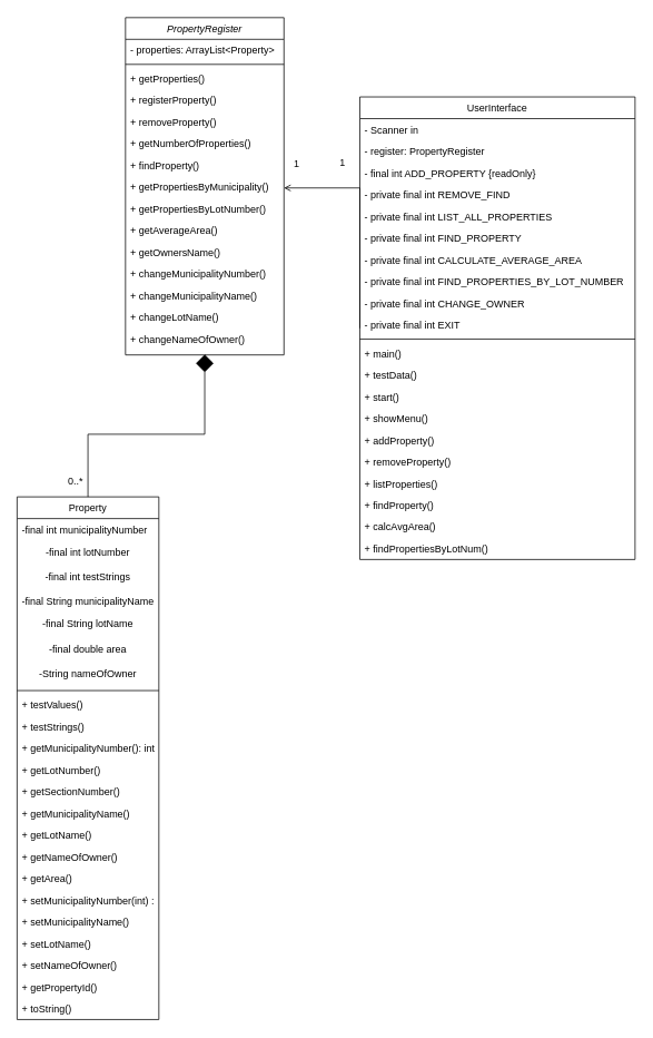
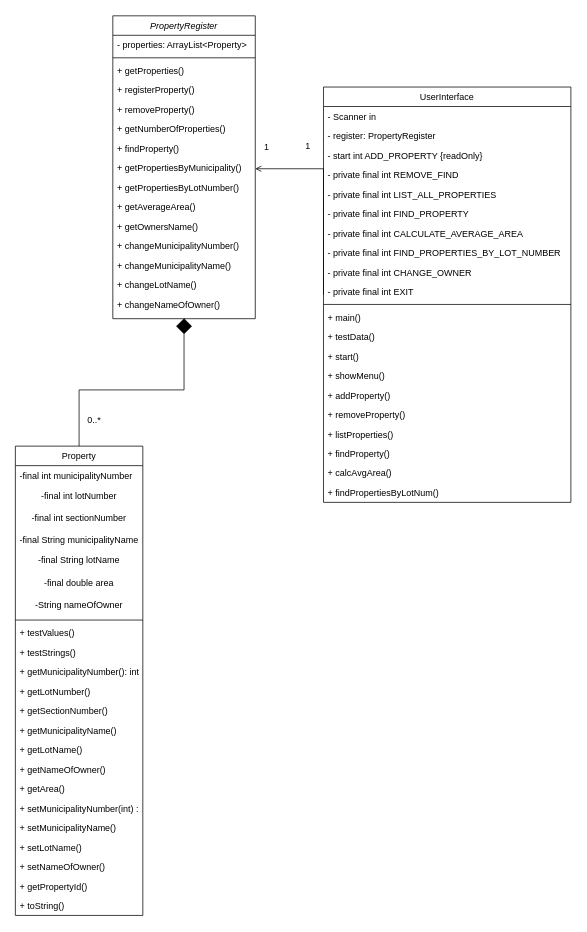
  <mxCell id="0" />
  <mxCell id="1" parent="0" />
  <mxCell id="2" value="PropertyRegister" style="swimlane;fontStyle=2;align=center;verticalAlign=top;childLayout=stackLayout;horizontal=1;startSize=26;horizontalStack=0;resizeParent=1;resizeLast=0;collapsible=1;marginBottom=0;rounded=0;shadow=0;strokeWidth=1;" parent="1" vertex="1"><mxGeometry x="150" y="20" width="190" height="404" as="geometry"><mxRectangle x="230" y="140" width="160" height="26" as="alternateBounds" /></mxGeometry></mxCell>
  <mxCell id="3" value="- properties: ArrayList&lt;Property&gt;" style="text;align=left;verticalAlign=top;spacingLeft=4;spacingRight=4;overflow=hidden;rotatable=0;points=[[0,0.5],[1,0.5]];portConstraint=eastwest;" parent="2" vertex="1"><mxGeometry y="26" width="190" height="26" as="geometry" /></mxCell>
  <mxCell id="4" value="" style="line;html=1;strokeWidth=1;align=left;verticalAlign=middle;spacingTop=-1;spacingLeft=3;spacingRight=3;rotatable=0;labelPosition=right;points=[];portConstraint=eastwest;" parent="2" vertex="1"><mxGeometry y="52" width="190" height="8" as="geometry" /></mxCell>
  <mxCell id="5" value="+ getProperties()" style="text;align=left;verticalAlign=top;spacingLeft=4;spacingRight=4;overflow=hidden;rotatable=0;points=[[0,0.5],[1,0.5]];portConstraint=eastwest;" parent="2" vertex="1"><mxGeometry y="60" width="190" height="26" as="geometry" /></mxCell>
  <mxCell id="6" value="+ registerProperty()" style="text;align=left;verticalAlign=top;spacingLeft=4;spacingRight=4;overflow=hidden;rotatable=0;points=[[0,0.5],[1,0.5]];portConstraint=eastwest;" parent="2" vertex="1"><mxGeometry y="86" width="190" height="26" as="geometry" /></mxCell>
  <mxCell id="7" value="+ removeProperty()" style="text;align=left;verticalAlign=top;spacingLeft=4;spacingRight=4;overflow=hidden;rotatable=0;points=[[0,0.5],[1,0.5]];portConstraint=eastwest;" parent="2" vertex="1"><mxGeometry y="112" width="190" height="26" as="geometry" /></mxCell>
  <mxCell id="8" value="+ getNumberOfProperties()" style="text;align=left;verticalAlign=top;spacingLeft=4;spacingRight=4;overflow=hidden;rotatable=0;points=[[0,0.5],[1,0.5]];portConstraint=eastwest;" parent="2" vertex="1"><mxGeometry y="138" width="190" height="26" as="geometry" /></mxCell>
  <mxCell id="9" value="+ findProperty()" style="text;align=left;verticalAlign=top;spacingLeft=4;spacingRight=4;overflow=hidden;rotatable=0;points=[[0,0.5],[1,0.5]];portConstraint=eastwest;" parent="2" vertex="1"><mxGeometry y="164" width="190" height="26" as="geometry" /></mxCell>
  <mxCell id="10" value="+ getPropertiesByMunicipality()" style="text;align=left;verticalAlign=top;spacingLeft=4;spacingRight=4;overflow=hidden;rotatable=0;points=[[0,0.5],[1,0.5]];portConstraint=eastwest;" parent="2" vertex="1"><mxGeometry y="190" width="190" height="26" as="geometry" /></mxCell>
  <mxCell id="11" value="+ getPropertiesByLotNumber()" style="text;align=left;verticalAlign=top;spacingLeft=4;spacingRight=4;overflow=hidden;rotatable=0;points=[[0,0.5],[1,0.5]];portConstraint=eastwest;" parent="2" vertex="1"><mxGeometry y="216" width="190" height="26" as="geometry" /></mxCell>
  <mxCell id="12" value="+ getAverageArea()" style="text;align=left;verticalAlign=top;spacingLeft=4;spacingRight=4;overflow=hidden;rotatable=0;points=[[0,0.5],[1,0.5]];portConstraint=eastwest;" parent="2" vertex="1"><mxGeometry y="242" width="190" height="26" as="geometry" /></mxCell>
  <mxCell id="13" value="+ getOwnersName()" style="text;align=left;verticalAlign=top;spacingLeft=4;spacingRight=4;overflow=hidden;rotatable=0;points=[[0,0.5],[1,0.5]];portConstraint=eastwest;" parent="2" vertex="1"><mxGeometry y="268" width="190" height="26" as="geometry" /></mxCell>
  <mxCell id="14" value="+ changeMunicipalityNumber()" style="text;align=left;verticalAlign=top;spacingLeft=4;spacingRight=4;overflow=hidden;rotatable=0;points=[[0,0.5],[1,0.5]];portConstraint=eastwest;" parent="2" vertex="1"><mxGeometry y="294" width="190" height="26" as="geometry" /></mxCell>
  <mxCell id="15" value="+ changeMunicipalityName()" style="text;align=left;verticalAlign=top;spacingLeft=4;spacingRight=4;overflow=hidden;rotatable=0;points=[[0,0.5],[1,0.5]];portConstraint=eastwest;" parent="2" vertex="1"><mxGeometry y="320" width="190" height="26" as="geometry" /></mxCell>
  <mxCell id="16" value="+ changeLotName()" style="text;align=left;verticalAlign=top;spacingLeft=4;spacingRight=4;overflow=hidden;rotatable=0;points=[[0,0.5],[1,0.5]];portConstraint=eastwest;" parent="2" vertex="1"><mxGeometry y="346" width="190" height="26" as="geometry" /></mxCell>
  <mxCell id="17" value="+ changeNameOfOwner()" style="text;align=left;verticalAlign=top;spacingLeft=4;spacingRight=4;overflow=hidden;rotatable=0;points=[[0,0.5],[1,0.5]];portConstraint=eastwest;" parent="2" vertex="1"><mxGeometry y="372" width="190" height="26" as="geometry" /></mxCell>
  <mxCell id="18" value="Property" style="swimlane;fontStyle=0;align=center;verticalAlign=top;childLayout=stackLayout;horizontal=1;startSize=26;horizontalStack=0;resizeParent=1;resizeLast=0;collapsible=1;marginBottom=0;rounded=0;shadow=0;strokeWidth=1;" parent="1" vertex="1"><mxGeometry x="20" y="594" width="170" height="626" as="geometry"><mxRectangle x="130" y="380" width="160" height="26" as="alternateBounds" /></mxGeometry></mxCell>
  <mxCell id="19" value="-final int municipalityNumber" style="text;align=left;verticalAlign=top;spacingLeft=4;spacingRight=4;overflow=hidden;rotatable=0;points=[[0,0.5],[1,0.5]];portConstraint=eastwest;" parent="18" vertex="1"><mxGeometry y="26" width="170" height="26" as="geometry" /></mxCell>
  <mxCell id="20" value="-final int lotNumber" style="text;strokeColor=none;fillColor=none;html=1;align=center;verticalAlign=middle;whiteSpace=wrap;rounded=0;hachureGap=4;" parent="18" vertex="1"><mxGeometry y="52" width="170" height="30" as="geometry" /></mxCell>
- <mxCell id="21" value="-final int testStrings" style="text;strokeColor=none;fillColor=none;html=1;align=center;verticalAlign=middle;whiteSpace=wrap;rounded=0;hachureGap=4;" parent="18" vertex="1"><mxGeometry y="82" width="170" height="30" as="geometry" /></mxCell>
+ <mxCell id="21" value="-final int sectionNumber" style="text;strokeColor=none;fillColor=none;html=1;align=center;verticalAlign=middle;whiteSpace=wrap;rounded=0;hachureGap=4;" parent="18" vertex="1"><mxGeometry y="82" width="170" height="30" as="geometry" /></mxCell>
  <mxCell id="22" value="-final String municipalityName" style="text;align=left;verticalAlign=top;spacingLeft=4;spacingRight=4;overflow=hidden;rotatable=0;points=[[0,0.5],[1,0.5]];portConstraint=eastwest;rounded=0;shadow=0;html=0;" parent="18" vertex="1"><mxGeometry y="112" width="170" height="26" as="geometry" /></mxCell>
  <mxCell id="23" value="-final String lotName" style="text;strokeColor=none;fillColor=none;html=1;align=center;verticalAlign=middle;whiteSpace=wrap;rounded=0;hachureGap=4;" parent="18" vertex="1"><mxGeometry y="138" width="170" height="30" as="geometry" /></mxCell>
  <mxCell id="24" value="-final double area" style="text;strokeColor=none;fillColor=none;html=1;align=center;verticalAlign=middle;whiteSpace=wrap;rounded=0;hachureGap=4;" parent="18" vertex="1"><mxGeometry y="168" width="170" height="30" as="geometry" /></mxCell>
  <mxCell id="25" value="-String nameOfOwner" style="text;strokeColor=none;fillColor=none;html=1;align=center;verticalAlign=middle;whiteSpace=wrap;rounded=0;hachureGap=4;" parent="18" vertex="1"><mxGeometry y="198" width="170" height="30" as="geometry" /></mxCell>
  <mxCell id="26" value="" style="line;html=1;strokeWidth=1;align=left;verticalAlign=middle;spacingTop=-1;spacingLeft=3;spacingRight=3;rotatable=0;labelPosition=right;points=[];portConstraint=eastwest;" parent="18" vertex="1"><mxGeometry y="228" width="170" height="8" as="geometry" /></mxCell>
  <mxCell id="27" value="+ testValues()" style="text;align=left;verticalAlign=top;spacingLeft=4;spacingRight=4;overflow=hidden;rotatable=0;points=[[0,0.5],[1,0.5]];portConstraint=eastwest;" parent="18" vertex="1"><mxGeometry y="236" width="170" height="26" as="geometry" /></mxCell>
  <mxCell id="28" value="+ testStrings()" style="text;align=left;verticalAlign=top;spacingLeft=4;spacingRight=4;overflow=hidden;rotatable=0;points=[[0,0.5],[1,0.5]];portConstraint=eastwest;" parent="18" vertex="1"><mxGeometry y="262" width="170" height="26" as="geometry" /></mxCell>
  <mxCell id="29" value="+ getMunicipalityNumber(): int" style="text;align=left;verticalAlign=top;spacingLeft=4;spacingRight=4;overflow=hidden;rotatable=0;points=[[0,0.5],[1,0.5]];portConstraint=eastwest;" parent="18" vertex="1"><mxGeometry y="288" width="170" height="26" as="geometry" /></mxCell>
  <mxCell id="30" value="+ getLotNumber()" style="text;align=left;verticalAlign=top;spacingLeft=4;spacingRight=4;overflow=hidden;rotatable=0;points=[[0,0.5],[1,0.5]];portConstraint=eastwest;" parent="18" vertex="1"><mxGeometry y="314" width="170" height="26" as="geometry" /></mxCell>
  <mxCell id="31" value="+ getSectionNumber()" style="text;align=left;verticalAlign=top;spacingLeft=4;spacingRight=4;overflow=hidden;rotatable=0;points=[[0,0.5],[1,0.5]];portConstraint=eastwest;" parent="18" vertex="1"><mxGeometry y="340" width="170" height="26" as="geometry" /></mxCell>
  <mxCell id="32" value="+ getMunicipalityName()" style="text;align=left;verticalAlign=top;spacingLeft=4;spacingRight=4;overflow=hidden;rotatable=0;points=[[0,0.5],[1,0.5]];portConstraint=eastwest;" parent="18" vertex="1"><mxGeometry y="366" width="170" height="26" as="geometry" /></mxCell>
  <mxCell id="33" value="+ getLotName()" style="text;align=left;verticalAlign=top;spacingLeft=4;spacingRight=4;overflow=hidden;rotatable=0;points=[[0,0.5],[1,0.5]];portConstraint=eastwest;" parent="18" vertex="1"><mxGeometry y="392" width="170" height="26" as="geometry" /></mxCell>
  <mxCell id="34" value="+ getNameOfOwner()" style="text;align=left;verticalAlign=top;spacingLeft=4;spacingRight=4;overflow=hidden;rotatable=0;points=[[0,0.5],[1,0.5]];portConstraint=eastwest;" parent="18" vertex="1"><mxGeometry y="418" width="170" height="26" as="geometry" /></mxCell>
  <mxCell id="35" value="+ getArea()" style="text;align=left;verticalAlign=top;spacingLeft=4;spacingRight=4;overflow=hidden;rotatable=0;points=[[0,0.5],[1,0.5]];portConstraint=eastwest;" parent="18" vertex="1"><mxGeometry y="444" width="170" height="26" as="geometry" /></mxCell>
  <mxCell id="36" value="+ setMunicipalityNumber(int) : void" style="text;align=left;verticalAlign=top;spacingLeft=4;spacingRight=4;overflow=hidden;rotatable=0;points=[[0,0.5],[1,0.5]];portConstraint=eastwest;" parent="18" vertex="1"><mxGeometry y="470" width="170" height="26" as="geometry" /></mxCell>
  <mxCell id="37" value="+ setMunicipalityName()" style="text;align=left;verticalAlign=top;spacingLeft=4;spacingRight=4;overflow=hidden;rotatable=0;points=[[0,0.5],[1,0.5]];portConstraint=eastwest;" parent="18" vertex="1"><mxGeometry y="496" width="170" height="26" as="geometry" /></mxCell>
  <mxCell id="38" value="+ setLotName()" style="text;align=left;verticalAlign=top;spacingLeft=4;spacingRight=4;overflow=hidden;rotatable=0;points=[[0,0.5],[1,0.5]];portConstraint=eastwest;" parent="18" vertex="1"><mxGeometry y="522" width="170" height="26" as="geometry" /></mxCell>
  <mxCell id="39" value="+ setNameOfOwner()" style="text;align=left;verticalAlign=top;spacingLeft=4;spacingRight=4;overflow=hidden;rotatable=0;points=[[0,0.5],[1,0.5]];portConstraint=eastwest;" parent="18" vertex="1"><mxGeometry y="548" width="170" height="26" as="geometry" /></mxCell>
  <mxCell id="40" value="+ getPropertyId()" style="text;align=left;verticalAlign=top;spacingLeft=4;spacingRight=4;overflow=hidden;rotatable=0;points=[[0,0.5],[1,0.5]];portConstraint=eastwest;" parent="18" vertex="1"><mxGeometry y="574" width="170" height="26" as="geometry" /></mxCell>
  <mxCell id="41" value="+ toString()" style="text;align=left;verticalAlign=top;spacingLeft=4;spacingRight=4;overflow=hidden;rotatable=0;points=[[0,0.5],[1,0.5]];portConstraint=eastwest;" parent="18" vertex="1"><mxGeometry y="600" width="170" height="26" as="geometry" /></mxCell>
  <mxCell id="42" value="UserInterface" style="swimlane;fontStyle=0;align=center;verticalAlign=top;childLayout=stackLayout;horizontal=1;startSize=26;horizontalStack=0;resizeParent=1;resizeLast=0;collapsible=1;marginBottom=0;rounded=0;shadow=0;strokeWidth=1;" parent="1" vertex="1"><mxGeometry x="431" y="115" width="330" height="554" as="geometry"><mxRectangle x="550" y="140" width="160" height="26" as="alternateBounds" /></mxGeometry></mxCell>
  <mxCell id="43" value="- Scanner in" style="text;align=left;verticalAlign=top;spacingLeft=4;spacingRight=4;overflow=hidden;rotatable=0;points=[[0,0.5],[1,0.5]];portConstraint=eastwest;" parent="42" vertex="1"><mxGeometry y="26" width="330" height="26" as="geometry" /></mxCell>
  <mxCell id="44" value="- register: PropertyRegister" style="text;align=left;verticalAlign=top;spacingLeft=4;spacingRight=4;overflow=hidden;rotatable=0;points=[[0,0.5],[1,0.5]];portConstraint=eastwest;rounded=0;shadow=0;html=0;" parent="42" vertex="1"><mxGeometry y="52" width="330" height="26" as="geometry" /></mxCell>
- <mxCell id="45" value="- final int ADD_PROPERTY {readOnly} " style="text;align=left;verticalAlign=top;spacingLeft=4;spacingRight=4;overflow=hidden;rotatable=0;points=[[0,0.5],[1,0.5]];portConstraint=eastwest;rounded=0;shadow=0;html=0;" parent="42" vertex="1"><mxGeometry y="78" width="330" height="26" as="geometry" /></mxCell>
+ <mxCell id="45" value="- start int ADD_PROPERTY {readOnly} " style="text;align=left;verticalAlign=top;spacingLeft=4;spacingRight=4;overflow=hidden;rotatable=0;points=[[0,0.5],[1,0.5]];portConstraint=eastwest;rounded=0;shadow=0;html=0;" parent="42" vertex="1"><mxGeometry y="78" width="330" height="26" as="geometry" /></mxCell>
  <mxCell id="46" value="- private final int REMOVE_FIND" style="text;align=left;verticalAlign=top;spacingLeft=4;spacingRight=4;overflow=hidden;rotatable=0;points=[[0,0.5],[1,0.5]];portConstraint=eastwest;rounded=0;shadow=0;html=0;" parent="42" vertex="1"><mxGeometry y="104" width="330" height="26" as="geometry" /></mxCell>
  <mxCell id="47" value="- private final int LIST_ALL_PROPERTIES" style="text;align=left;verticalAlign=top;spacingLeft=4;spacingRight=4;overflow=hidden;rotatable=0;points=[[0,0.5],[1,0.5]];portConstraint=eastwest;rounded=0;shadow=0;html=0;" parent="42" vertex="1"><mxGeometry y="130" width="330" height="26" as="geometry" /></mxCell>
  <mxCell id="48" value="- private final int FIND_PROPERTY" style="text;align=left;verticalAlign=top;spacingLeft=4;spacingRight=4;overflow=hidden;rotatable=0;points=[[0,0.5],[1,0.5]];portConstraint=eastwest;rounded=0;shadow=0;html=0;" parent="42" vertex="1"><mxGeometry y="156" width="330" height="26" as="geometry" /></mxCell>
  <mxCell id="49" value="- private final int CALCULATE_AVERAGE_AREA" style="text;align=left;verticalAlign=top;spacingLeft=4;spacingRight=4;overflow=hidden;rotatable=0;points=[[0,0.5],[1,0.5]];portConstraint=eastwest;rounded=0;shadow=0;html=0;" parent="42" vertex="1"><mxGeometry y="182" width="330" height="26" as="geometry" /></mxCell>
  <mxCell id="50" value="- private final int FIND_PROPERTIES_BY_LOT_NUMBER" style="text;align=left;verticalAlign=top;spacingLeft=4;spacingRight=4;overflow=hidden;rotatable=0;points=[[0,0.5],[1,0.5]];portConstraint=eastwest;rounded=0;shadow=0;html=0;" parent="42" vertex="1"><mxGeometry y="208" width="330" height="26" as="geometry" /></mxCell>
  <mxCell id="51" value="- private final int CHANGE_OWNER" style="text;align=left;verticalAlign=top;spacingLeft=4;spacingRight=4;overflow=hidden;rotatable=0;points=[[0,0.5],[1,0.5]];portConstraint=eastwest;rounded=0;shadow=0;html=0;" parent="42" vertex="1"><mxGeometry y="234" width="330" height="26" as="geometry" /></mxCell>
  <mxCell id="52" value="- private final int EXIT" style="text;align=left;verticalAlign=top;spacingLeft=4;spacingRight=4;overflow=hidden;rotatable=0;points=[[0,0.5],[1,0.5]];portConstraint=eastwest;rounded=0;shadow=0;html=0;" parent="42" vertex="1"><mxGeometry y="260" width="330" height="26" as="geometry" /></mxCell>
  <mxCell id="53" value="" style="line;html=1;strokeWidth=1;align=left;verticalAlign=middle;spacingTop=-1;spacingLeft=3;spacingRight=3;rotatable=0;labelPosition=right;points=[];portConstraint=eastwest;" parent="42" vertex="1"><mxGeometry y="286" width="330" height="8" as="geometry" /></mxCell>
  <mxCell id="54" value="+ main()" style="text;align=left;verticalAlign=top;spacingLeft=4;spacingRight=4;overflow=hidden;rotatable=0;points=[[0,0.5],[1,0.5]];portConstraint=eastwest;" parent="42" vertex="1"><mxGeometry y="294" width="330" height="26" as="geometry" /></mxCell>
  <mxCell id="55" value="+ testData()" style="text;align=left;verticalAlign=top;spacingLeft=4;spacingRight=4;overflow=hidden;rotatable=0;points=[[0,0.5],[1,0.5]];portConstraint=eastwest;" parent="42" vertex="1"><mxGeometry y="320" width="330" height="26" as="geometry" /></mxCell>
  <mxCell id="56" value="+ start()" style="text;align=left;verticalAlign=top;spacingLeft=4;spacingRight=4;overflow=hidden;rotatable=0;points=[[0,0.5],[1,0.5]];portConstraint=eastwest;" parent="42" vertex="1"><mxGeometry y="346" width="330" height="26" as="geometry" /></mxCell>
  <mxCell id="57" value="+ showMenu()" style="text;align=left;verticalAlign=top;spacingLeft=4;spacingRight=4;overflow=hidden;rotatable=0;points=[[0,0.5],[1,0.5]];portConstraint=eastwest;" parent="42" vertex="1"><mxGeometry y="372" width="330" height="26" as="geometry" /></mxCell>
  <mxCell id="58" value="+ addProperty()" style="text;align=left;verticalAlign=top;spacingLeft=4;spacingRight=4;overflow=hidden;rotatable=0;points=[[0,0.5],[1,0.5]];portConstraint=eastwest;" parent="42" vertex="1"><mxGeometry y="398" width="330" height="26" as="geometry" /></mxCell>
  <mxCell id="59" value="+ removeProperty()" style="text;align=left;verticalAlign=top;spacingLeft=4;spacingRight=4;overflow=hidden;rotatable=0;points=[[0,0.5],[1,0.5]];portConstraint=eastwest;" parent="42" vertex="1"><mxGeometry y="424" width="330" height="26" as="geometry" /></mxCell>
  <mxCell id="60" value="+ listProperties()" style="text;align=left;verticalAlign=top;spacingLeft=4;spacingRight=4;overflow=hidden;rotatable=0;points=[[0,0.5],[1,0.5]];portConstraint=eastwest;" parent="42" vertex="1"><mxGeometry y="450" width="330" height="26" as="geometry" /></mxCell>
  <mxCell id="61" value="+ findProperty()" style="text;align=left;verticalAlign=top;spacingLeft=4;spacingRight=4;overflow=hidden;rotatable=0;points=[[0,0.5],[1,0.5]];portConstraint=eastwest;" parent="42" vertex="1"><mxGeometry y="476" width="330" height="26" as="geometry" /></mxCell>
  <mxCell id="62" value="+ calcAvgArea()" style="text;align=left;verticalAlign=top;spacingLeft=4;spacingRight=4;overflow=hidden;rotatable=0;points=[[0,0.5],[1,0.5]];portConstraint=eastwest;" parent="42" vertex="1"><mxGeometry y="502" width="330" height="26" as="geometry" /></mxCell>
  <mxCell id="63" value="+ findPropertiesByLotNum()" style="text;align=left;verticalAlign=top;spacingLeft=4;spacingRight=4;overflow=hidden;rotatable=0;points=[[0,0.5],[1,0.5]];portConstraint=eastwest;" parent="42" vertex="1"><mxGeometry y="528" width="330" height="26" as="geometry" /></mxCell>
  <mxCell id="64" value="" style="endArrow=open;shadow=0;strokeWidth=1;rounded=0;endFill=1;edgeStyle=elbowEdgeStyle;elbow=vertical;exitX=0;exitY=0.5;exitDx=0;exitDy=0;" parent="1" source="42" edge="1"><mxGeometry x="0.5" y="41" relative="1" as="geometry"><mxPoint x="460" y="241" as="sourcePoint" /><mxPoint x="340" y="224" as="targetPoint" /><mxPoint x="-40" y="32" as="offset" /><Array as="points"><mxPoint x="400" y="224" /></Array></mxGeometry></mxCell>
  <mxCell id="65" value="" style="resizable=0;align=left;verticalAlign=bottom;labelBackgroundColor=none;fontSize=12;" parent="64" connectable="0" vertex="1"><mxGeometry x="-1" relative="1" as="geometry"><mxPoint x="-70" y="-9" as="offset" /></mxGeometry></mxCell>
  <mxCell id="66" value="1" style="resizable=0;align=right;verticalAlign=bottom;labelBackgroundColor=none;fontSize=12;" parent="64" connectable="0" vertex="1"><mxGeometry x="1" relative="1" as="geometry"><mxPoint x="20" y="-20" as="offset" /></mxGeometry></mxCell>
  <mxCell id="67" value="" style="rhombus;whiteSpace=wrap;html=1;hachureGap=4;fillColor=#000000;" parent="1" vertex="1"><mxGeometry x="235" y="424" width="20" height="20" as="geometry" /></mxCell>
  <mxCell id="68" value="" style="endArrow=none;endSize=10;endFill=0;shadow=0;strokeWidth=1;rounded=0;edgeStyle=elbowEdgeStyle;elbow=vertical;" parent="1" source="18" target="67" edge="1"><mxGeometry width="160" relative="1" as="geometry"><mxPoint x="105" y="494" as="sourcePoint" /><mxPoint x="240" y="392" as="targetPoint" /><Array as="points" /></mxGeometry></mxCell>
- <mxCell id="69" value="0..*" style="text;html=1;align=center;verticalAlign=middle;resizable=0;points=[];autosize=1;strokeColor=none;fillColor=none;" vertex="1" parent="1"><mxGeometry x="70" y="560" width="40" height="30" as="geometry" /></mxCell>
+ <mxCell id="69" value="0..*" style="text;html=1;align=center;verticalAlign=middle;resizable=0;points=[];autosize=1;strokeColor=none;fillColor=none;" vertex="1" parent="1"><mxGeometry x="105" y="545" width="40" height="30" as="geometry" /></mxCell>
  <mxCell id="70" value="1" style="text;html=1;align=center;verticalAlign=middle;resizable=0;points=[];autosize=1;strokeColor=none;fillColor=none;" vertex="1" parent="1"><mxGeometry x="395" y="179" width="30" height="30" as="geometry" /></mxCell>
